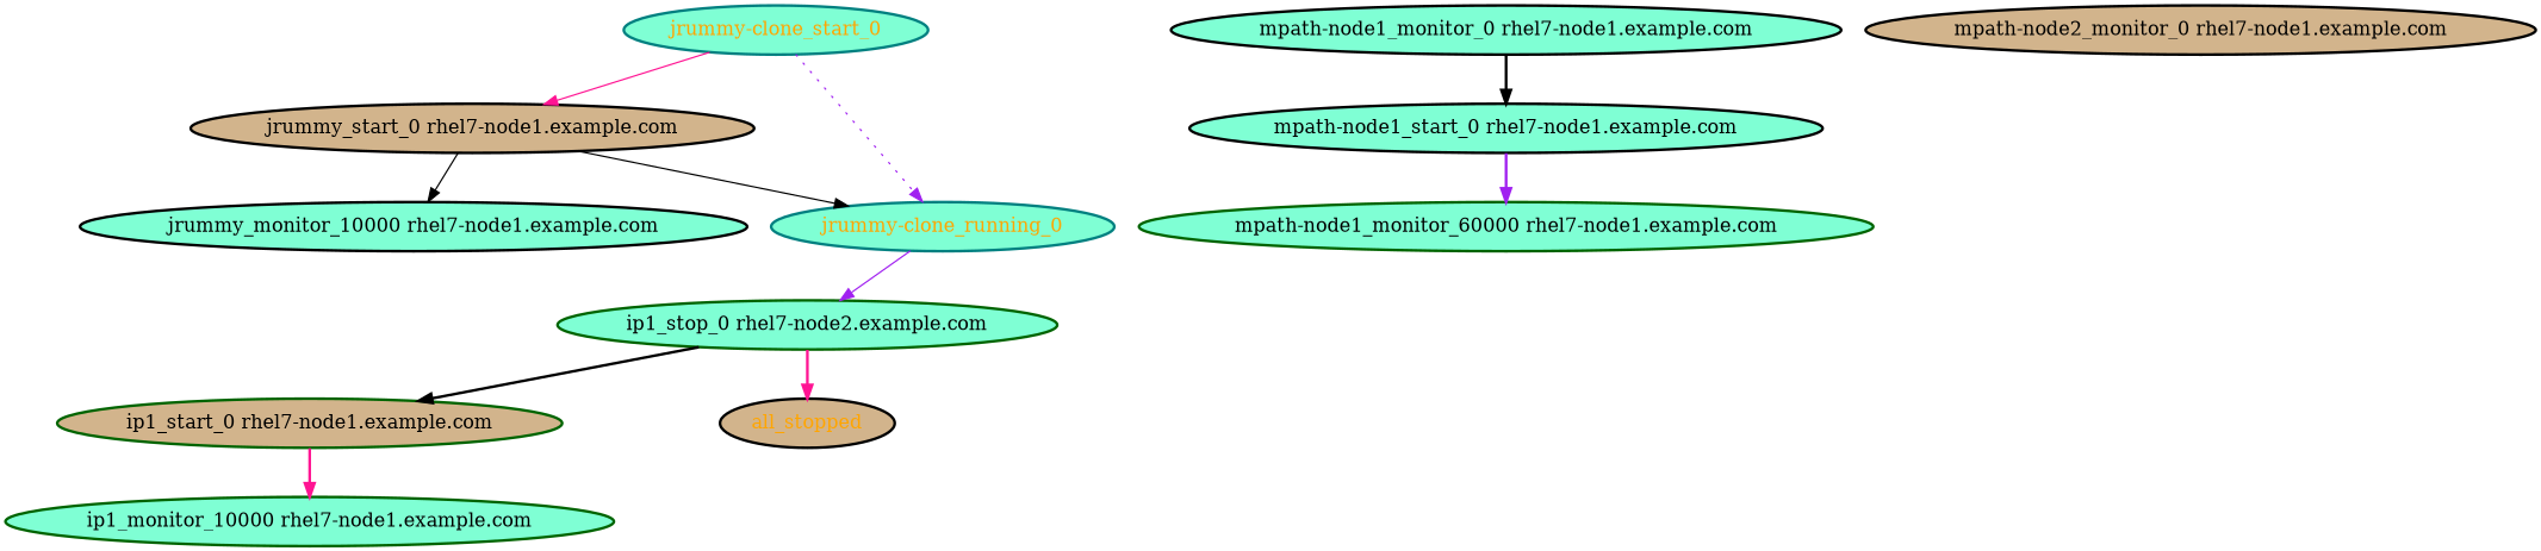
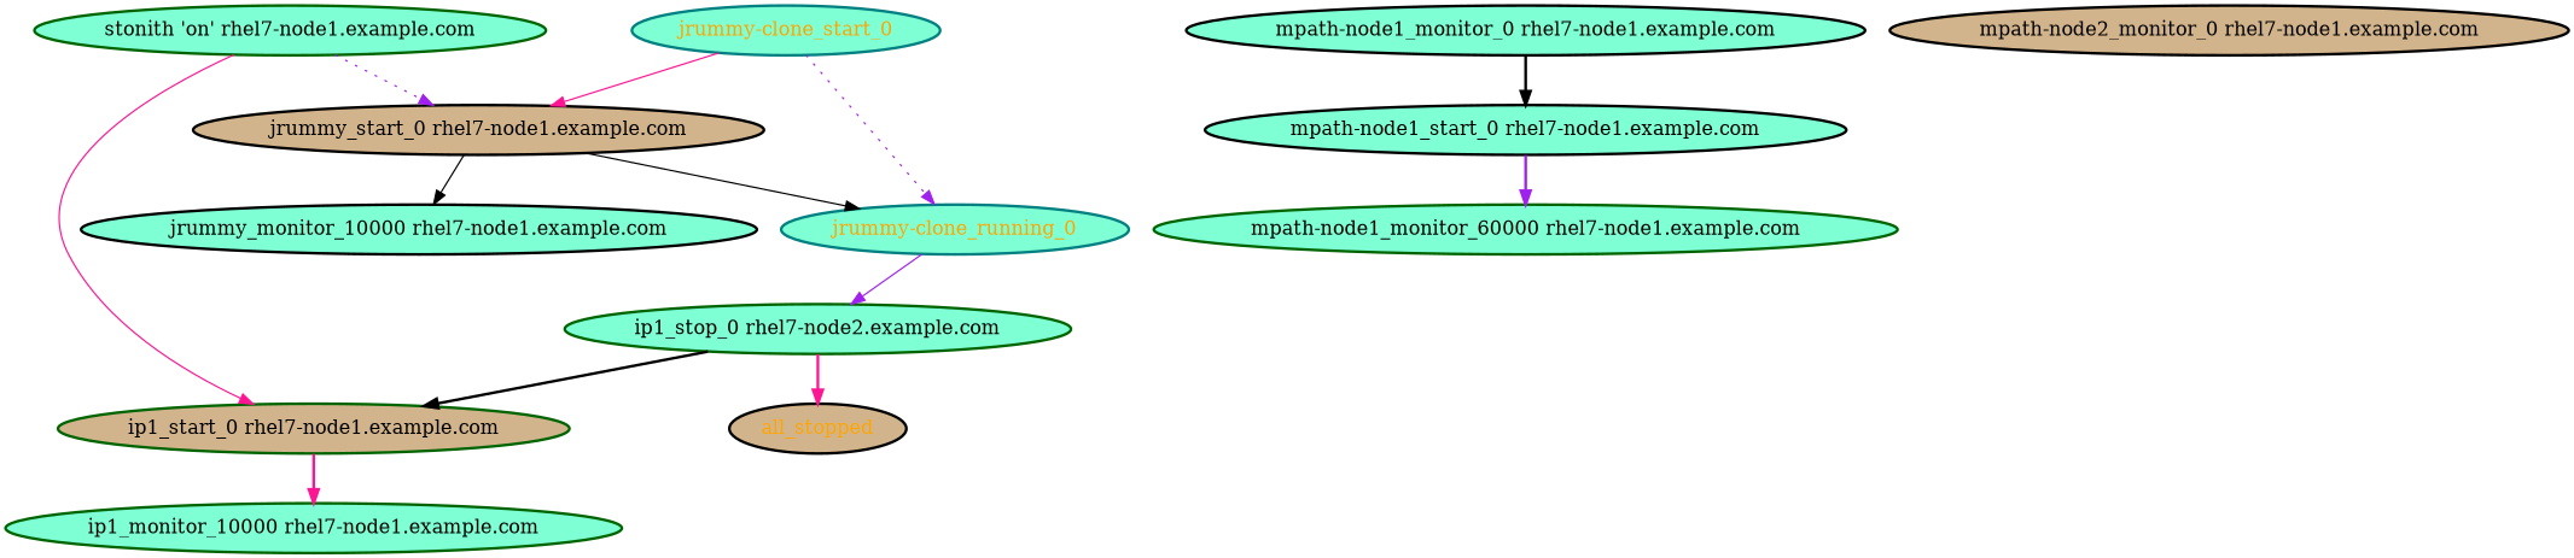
  digraph {
    node [color=black fillcolor=aquamarine fontcolor=black style="bold,filled"]
    edge [color=deeppink style=bold]
    all_stopped [fillcolor=tan fontcolor=orange]
    "ip1_monitor_10000 rhel7-node1.example.com" [color=darkgreen]
    "ip1_start_0 rhel7-node1.example.com" [color=darkgreen fillcolor=tan]
    "ip1_stop_0 rhel7-node2.example.com" [color=darkgreen]
    "jrummy-clone_running_0" [color=teal fontcolor=orange]
    "jrummy-clone_start_0" [color=teal fontcolor=orange]
    "jrummy_start_0 rhel7-node1.example.com" [fillcolor=tan]
    "jrummy_monitor_10000 rhel7-node1.example.com"
    "mpath-node1_monitor_0 rhel7-node1.example.com"
    "mpath-node1_start_0 rhel7-node1.example.com"
    "mpath-node1_monitor_60000 rhel7-node1.example.com" [color=darkgreen]
    "mpath-node2_monitor_0 rhel7-node1.example.com" [fillcolor=tan]
+   "stonith 'on' rhel7-node1.example.com" [color=darkgreen]
    "ip1_start_0 rhel7-node1.example.com" -> "ip1_monitor_10000 rhel7-node1.example.com"
    "ip1_stop_0 rhel7-node2.example.com" -> all_stopped
    "ip1_stop_0 rhel7-node2.example.com" -> "ip1_start_0 rhel7-node1.example.com" [color=black]
    "jrummy-clone_running_0" -> "ip1_stop_0 rhel7-node2.example.com" [color=purple style=solid]
    "jrummy-clone_start_0" -> "jrummy-clone_running_0" [color=purple style=dotted]
    "jrummy-clone_start_0" -> "jrummy_start_0 rhel7-node1.example.com" [style=solid]
    "jrummy_start_0 rhel7-node1.example.com" -> "jrummy-clone_running_0" [color=black style=solid]
    "jrummy_start_0 rhel7-node1.example.com" -> "jrummy_monitor_10000 rhel7-node1.example.com" [color=black style=solid]
    "mpath-node1_monitor_0 rhel7-node1.example.com" -> "mpath-node1_start_0 rhel7-node1.example.com" [color=black]
    "mpath-node1_start_0 rhel7-node1.example.com" -> "mpath-node1_monitor_60000 rhel7-node1.example.com" [color=purple]
+   "stonith 'on' rhel7-node1.example.com" -> "ip1_start_0 rhel7-node1.example.com" [style=solid]
+   "stonith 'on' rhel7-node1.example.com" -> "jrummy_start_0 rhel7-node1.example.com" [color=purple style=dotted]
  }
